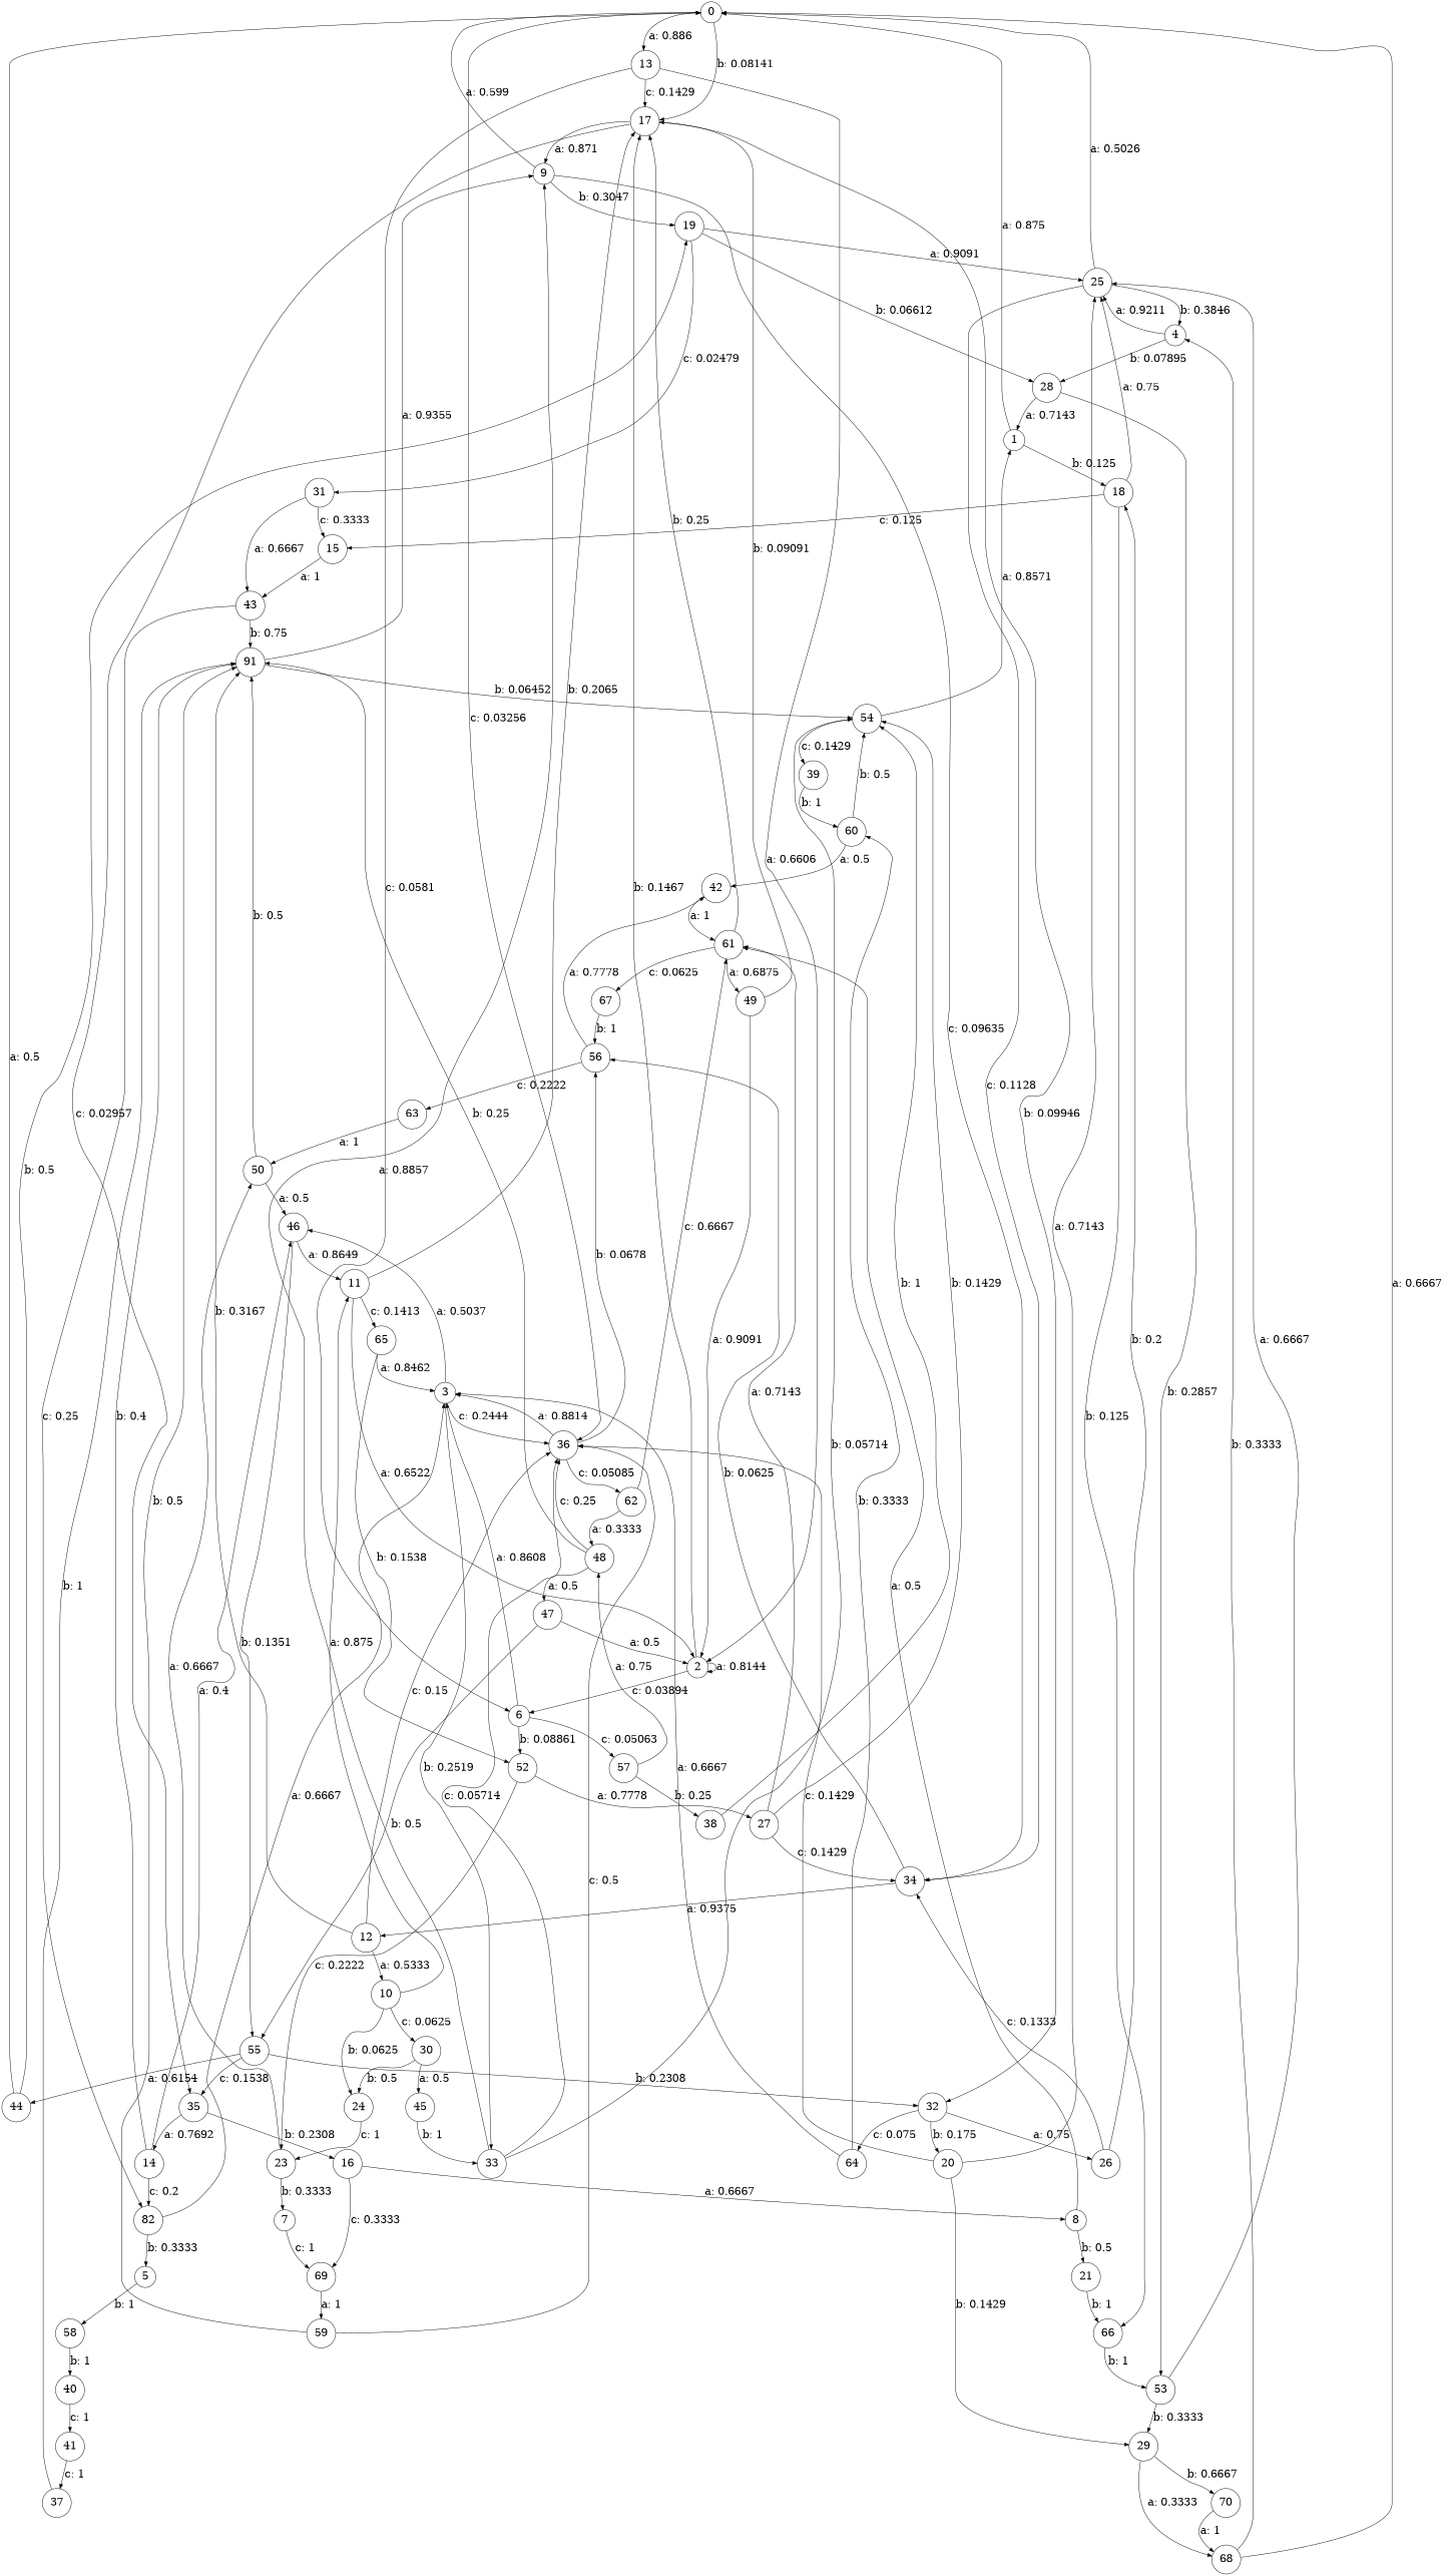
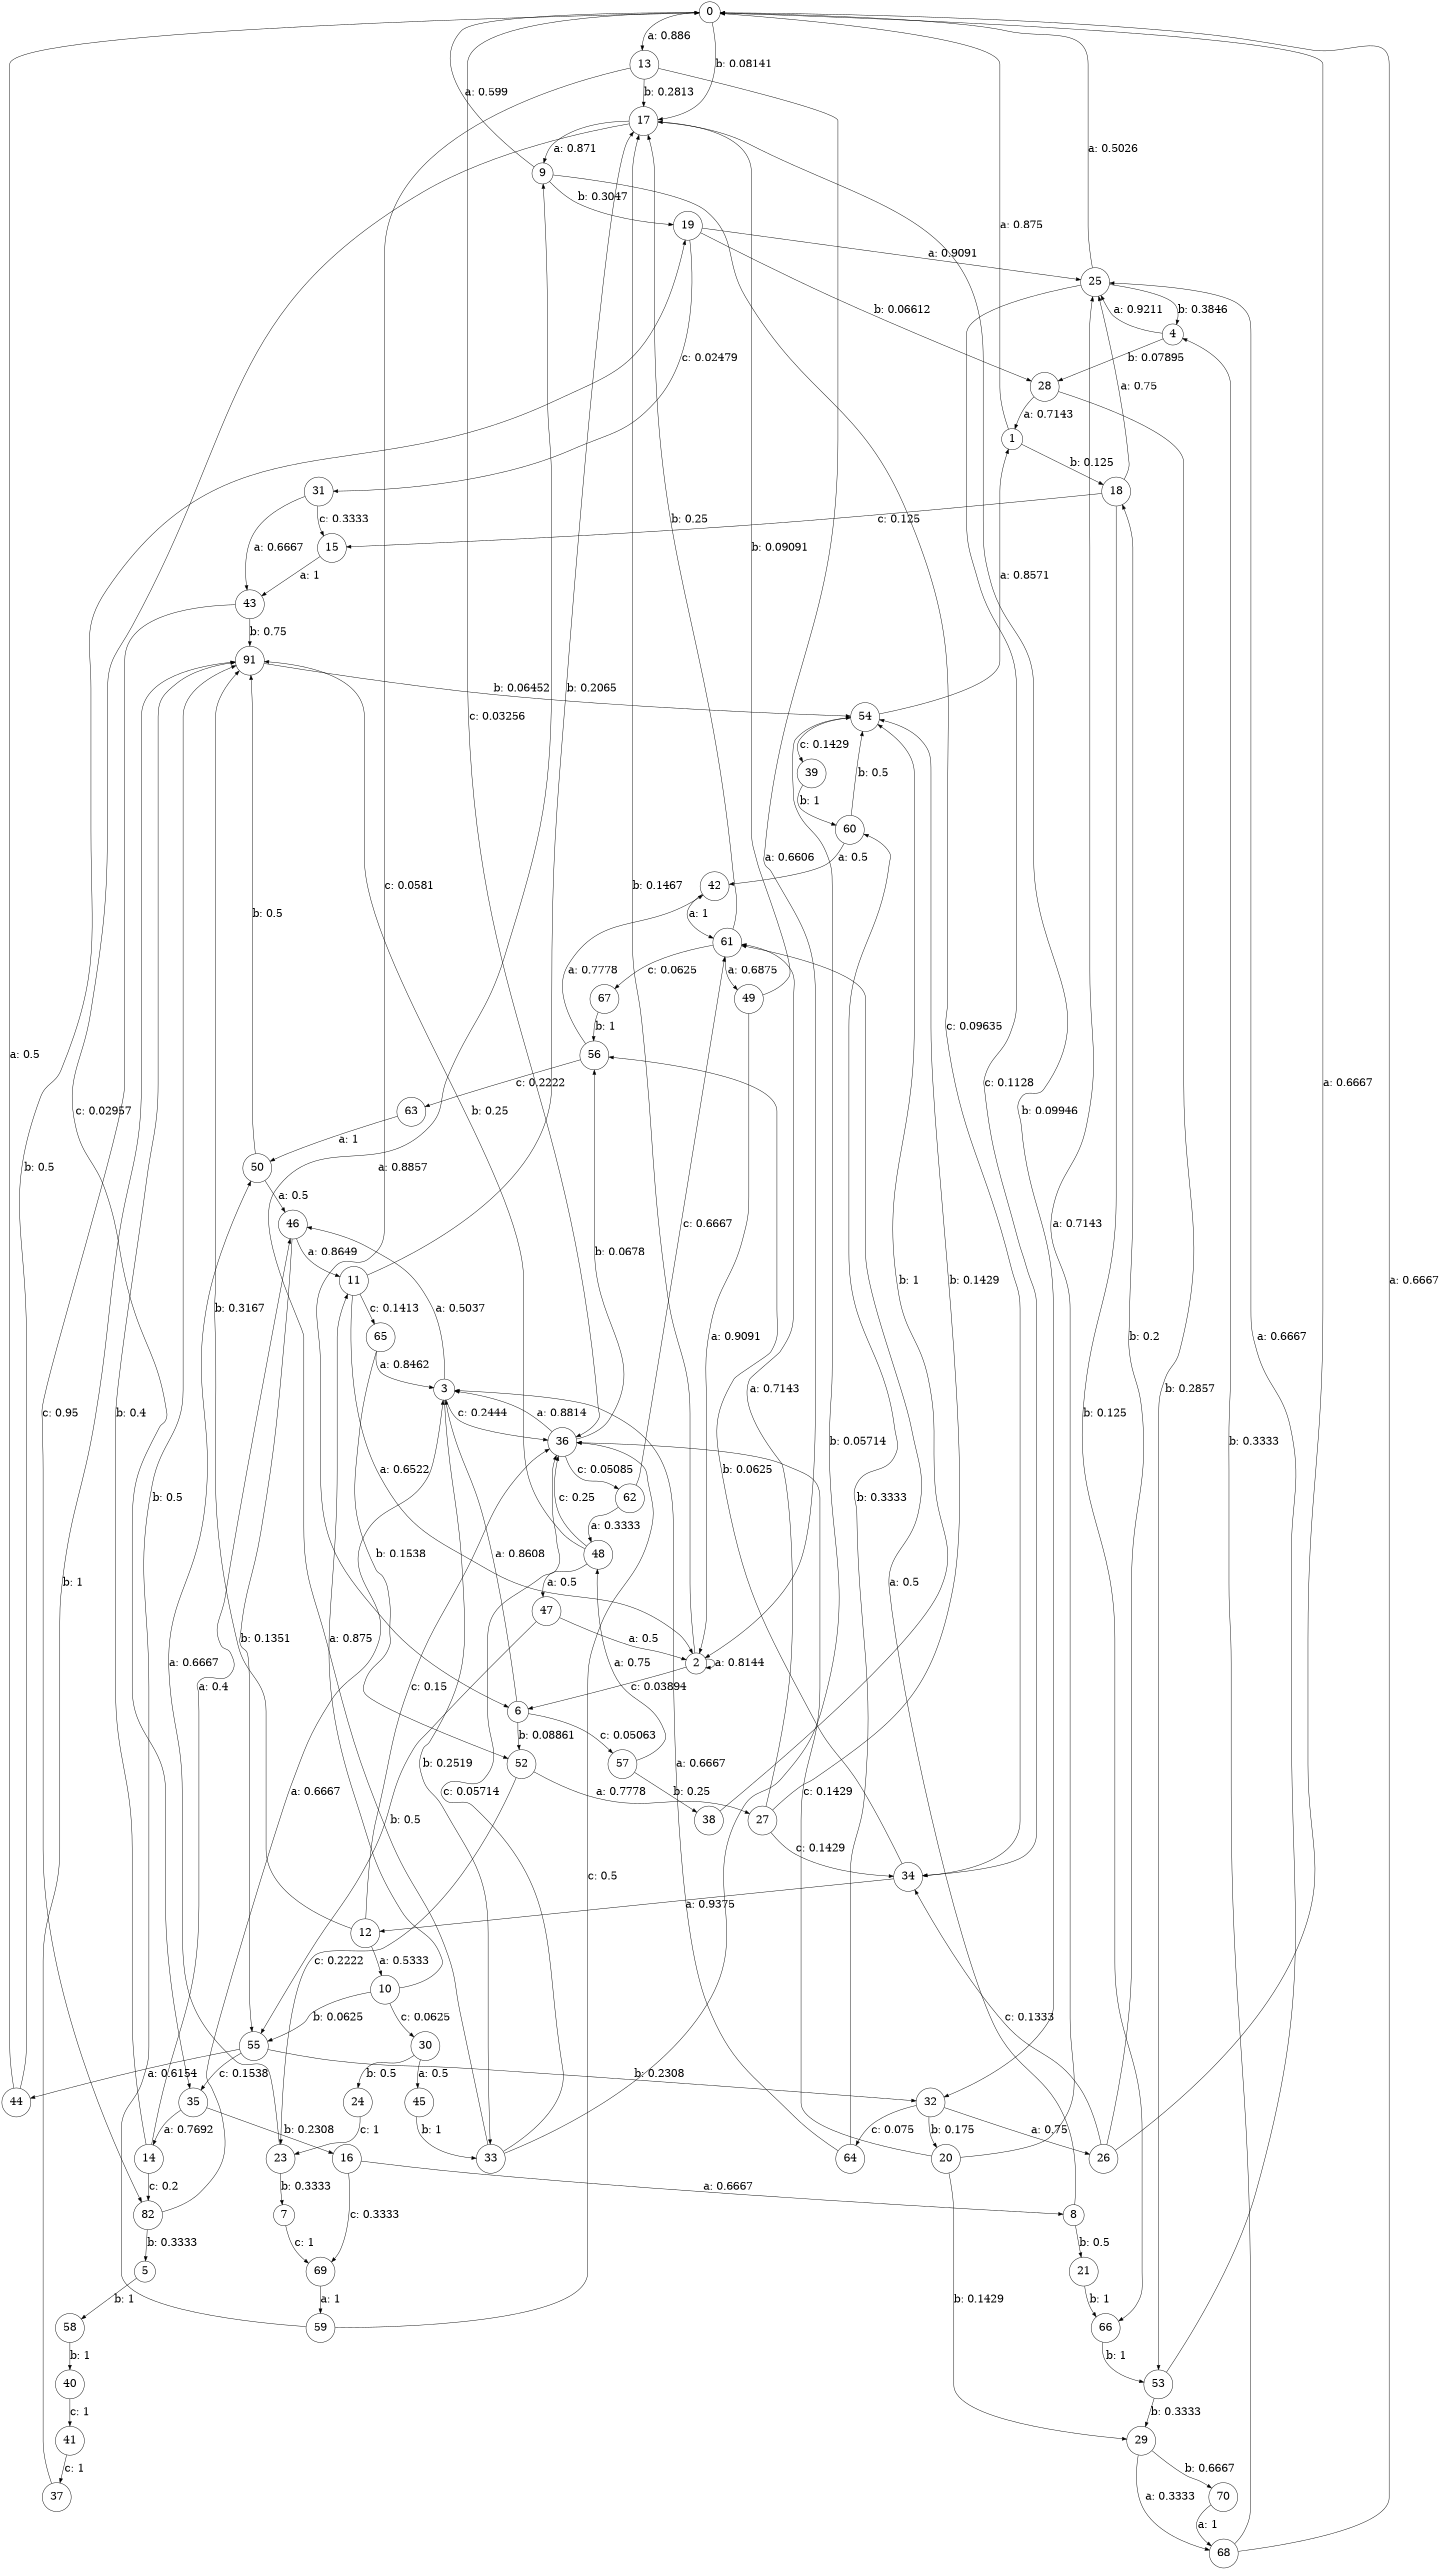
  digraph {
    node [fontsize=24 shape=circle]
    edge [fontsize=24]
    0
    13
    17
    36
    2
    6
    9
    32
    35
    3
    56
    62
    52
    57
    34
    19
    20
    26
    64
    14
    16
    46
    33
    42
    63
    48
    61
    1
    18
    25
    15
    66
    4
    43
    53
    23
    27
    38
    11
    55
    54
    65
    44
    39
    28
    12
    29
    5
    58
    40
    41
    7
    50
    n54 [label=91]
    47
    69
    59
    8
    21
    49
    67
    31
    10
    30
    24
    45
    n67 [label=82]
    60
    68
    70
    37
    0 -> 13 [label="a: 0.886    "]
    0 -> 17 [label="b: 0.08141  "]
    0 -> 36 [label="c: 0.03256  "]
-   13 -> 17 [label="c: 0.1429   "]
+   13 -> 17 [label="b: 0.2813   "]
    13 -> 2 [label="a: 0.6606   "]
    13 -> 6 [label="c: 0.0581   "]
    17 -> 9 [label="a: 0.871    "]
    17 -> 32 [label="b: 0.09946  "]
    17 -> 35 [label="c: 0.02957  "]
    36 -> 3 [label="a: 0.8814   "]
    36 -> 56 [label="b: 0.0678   "]
    36 -> 62 [label="c: 0.05085  "]
    2 -> 17 [label="b: 0.1467   "]
    2 -> 2 [label="a: 0.8144   "]
    2 -> 6 [label="c: 0.03894  "]
    6 -> 3 [label="a: 0.8608   "]
    6 -> 52 [label="b: 0.08861  "]
    6 -> 57 [label="c: 0.05063  "]
    9 -> 0 [label="a: 0.599    "]
    9 -> 34 [label="c: 0.09635  "]
    9 -> 19 [label="b: 0.3047   "]
    32 -> 20 [label="b: 0.175    "]
    32 -> 26 [label="a: 0.75     "]
    32 -> 64 [label="c: 0.075    "]
    35 -> 14 [label="a: 0.7692   "]
    35 -> 16 [label="b: 0.2308   "]
    3 -> 36 [label="c: 0.2444   "]
    3 -> 46 [label="a: 0.5037   "]
    3 -> 33 [label="b: 0.2519   "]
    56 -> 42 [label="a: 0.7778   "]
    56 -> 63 [label="c: 0.2222   "]
    62 -> 48 [label="a: 0.3333   "]
    62 -> 61 [label="c: 0.6667   "]
    52 -> 23 [label="c: 0.2222   "]
    52 -> 27 [label="a: 0.7778   "]
    57 -> 48 [label="a: 0.75     "]
    57 -> 38 [label="b: 0.25     "]
    34 -> 56 [label="b: 0.0625   "]
    34 -> 12 [label="a: 0.9375   "]
    19 -> 25 [label="a: 0.9091   "]
    19 -> 28 [label="b: 0.06612  "]
    19 -> 31 [label="c: 0.02479  "]
    20 -> 36 [label="c: 0.1429   "]
    20 -> 25 [label="a: 0.7143   "]
    20 -> 29 [label="b: 0.1429   "]
+   26 -> 0 [label="a: 0.6667   "]
    26 -> 34 [label="c: 0.1333   "]
    26 -> 18 [label="b: 0.2      "]
    64 -> 3 [label="a: 0.6667   "]
    64 -> 60 [label="b: 0.3333   "]
    14 -> 46 [label="a: 0.4      "]
    14 -> n54 [label="b: 0.4      "]
    14 -> n67 [label="c: 0.2      "]
    16 -> 69 [label="c: 0.3333   "]
    16 -> 8 [label="a: 0.6667   "]
    46 -> 11 [label="a: 0.8649   "]
    46 -> 55 [label="b: 0.1351   "]
    33 -> 36 [label="c: 0.05714  "]
    33 -> 9 [label="a: 0.8857   "]
    33 -> 54 [label="b: 0.05714  "]
    42 -> 61 [label="a: 1        "]
    63 -> 50 [label="a: 1        "]
    48 -> 36 [label="c: 0.25     "]
    48 -> n54 [label="b: 0.25     "]
    48 -> 47 [label="a: 0.5      "]
    61 -> 17 [label="b: 0.25     "]
    61 -> 49 [label="a: 0.6875   "]
    61 -> 67 [label="c: 0.0625   "]
    1 -> 0 [label="a: 0.875    "]
    1 -> 18 [label="b: 0.125    "]
    18 -> 25 [label="a: 0.75     "]
    18 -> 15 [label="c: 0.125    "]
    18 -> 66 [label="b: 0.125    "]
    25 -> 0 [label="a: 0.5026   "]
    25 -> 34 [label="c: 0.1128   "]
    25 -> 4 [label="b: 0.3846   "]
    15 -> 43 [label="a: 1        "]
    66 -> 53 [label="b: 1        "]
    4 -> 25 [label="a: 0.9211   "]
    4 -> 28 [label="b: 0.07895  "]
    43 -> n54 [label="b: 0.75     "]
-   43 -> n67 [label="c: 0.25     "]
+   43 -> n67 [label="c: 0.95     "]
    53 -> 25 [label="a: 0.6667   "]
    53 -> 29 [label="b: 0.3333   "]
    23 -> 7 [label="b: 0.3333   "]
    23 -> 50 [label="a: 0.6667   "]
    27 -> 34 [label="c: 0.1429   "]
    27 -> 61 [label="a: 0.7143   "]
    27 -> 54 [label="b: 0.1429   "]
    38 -> 54 [label="b: 1        "]
    11 -> 17 [label="b: 0.2065   "]
    11 -> 2 [label="a: 0.6522   "]
    11 -> 65 [label="c: 0.1413   "]
    55 -> 32 [label="b: 0.2308   "]
    55 -> 35 [label="c: 0.1538   "]
    55 -> 44 [label="a: 0.6154   "]
    54 -> 1 [label="a: 0.8571   "]
    54 -> 39 [label="c: 0.1429   "]
    65 -> 3 [label="a: 0.8462   "]
    65 -> 52 [label="b: 0.1538   "]
    44 -> 0 [label="a: 0.5      "]
    44 -> 19 [label="b: 0.5      "]
    39 -> 60 [label="b: 1        "]
    28 -> 1 [label="a: 0.7143   "]
    28 -> 53 [label="b: 0.2857   "]
    12 -> 36 [label="c: 0.15     "]
    12 -> n54 [label="b: 0.3167   "]
    12 -> 10 [label="a: 0.5333   "]
    29 -> 68 [label="a: 0.3333   "]
    29 -> 70 [label="b: 0.6667   "]
    5 -> 58 [label="b: 1        "]
    58 -> 40 [label="b: 1        "]
    40 -> 41 [label="c: 1        "]
    41 -> 37 [label="c: 1        "]
    7 -> 69 [label="c: 1        "]
    50 -> 46 [label="a: 0.5      "]
    50 -> n54 [label="b: 0.5      "]
-   n54 -> 9 [label="a: 0.9355   "]
    n54 -> 54 [label="b: 0.06452  "]
    47 -> 2 [label="a: 0.5      "]
    47 -> 55 [label="b: 0.5      "]
    69 -> 59 [label="a: 1        "]
    59 -> 36 [label="c: 0.5      "]
    59 -> n54 [label="b: 0.5      "]
    8 -> 61 [label="a: 0.5      "]
    8 -> 21 [label="b: 0.5      "]
    21 -> 66 [label="b: 1        "]
    49 -> 17 [label="b: 0.09091  "]
    49 -> 2 [label="a: 0.9091   "]
    67 -> 56 [label="b: 1        "]
    31 -> 15 [label="c: 0.3333   "]
    31 -> 43 [label="a: 0.6667   "]
    10 -> 11 [label="a: 0.875    "]
-   10 -> 24 [label="b: 0.0625   "]
+   10 -> 55 [label="b: 0.0625   "]
    10 -> 30 [label="c: 0.0625   "]
    30 -> 24 [label="b: 0.5      "]
    30 -> 45 [label="a: 0.5      "]
    24 -> 23 [label="c: 1        "]
    45 -> 33 [label="b: 1        "]
    n67 -> 3 [label="a: 0.6667   "]
    n67 -> 5 [label="b: 0.3333   "]
    60 -> 42 [label="a: 0.5      "]
    60 -> 54 [label="b: 0.5      "]
    68 -> 0 [label="a: 0.6667   "]
    68 -> 4 [label="b: 0.3333   "]
    70 -> 68 [label="a: 1        "]
    37 -> n54 [label="b: 1        "]
  }
